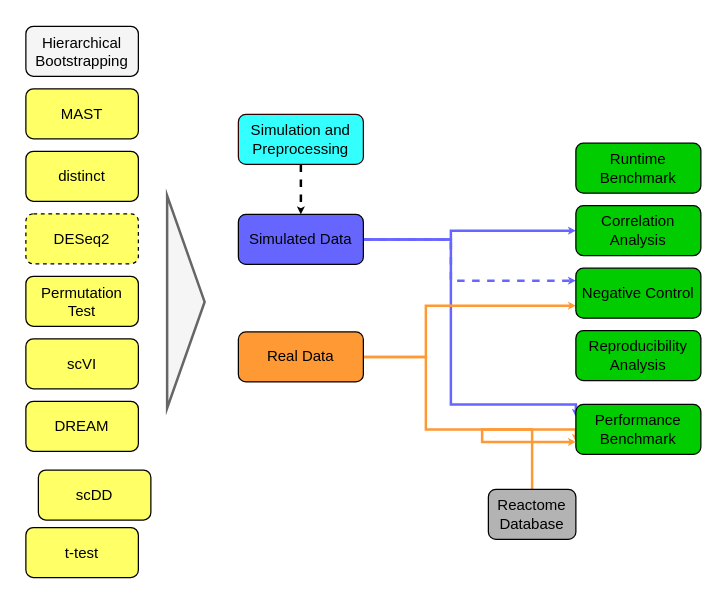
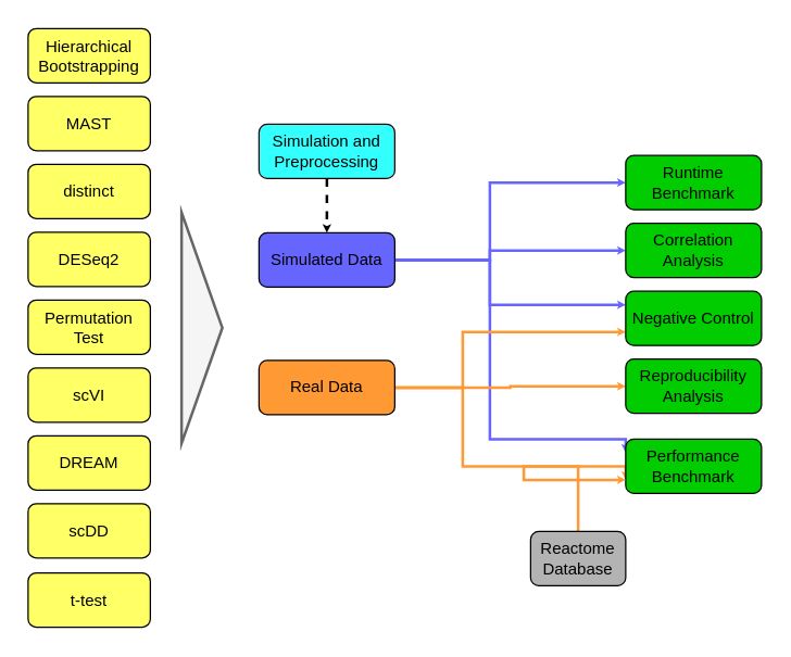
  <mxCell id="0" />
  <mxCell id="1" parent="0" />
- <mxCell id="2" value="DESeq2" style="rounded=1;whiteSpace=wrap;html=1;fontSize=12;glass=0;strokeWidth=1;shadow=0;fillColor=#FFFF66;dashed=1;" parent="1" vertex="1"><mxGeometry x="20" y="170.5" width="90" height="40" as="geometry" /></mxCell>
+ <mxCell id="2" value="DESeq2" style="rounded=1;whiteSpace=wrap;html=1;fontSize=12;glass=0;strokeWidth=1;shadow=0;fillColor=#FFFF66;" parent="1" vertex="1"><mxGeometry x="20" y="170.5" width="90" height="40" as="geometry" /></mxCell>
  <mxCell id="3" value="distinct" style="rounded=1;whiteSpace=wrap;html=1;fontSize=12;glass=0;strokeWidth=1;shadow=0;fillColor=#FFFF66;" parent="1" vertex="1"><mxGeometry x="20" y="120.5" width="90" height="40" as="geometry" /></mxCell>
  <mxCell id="4" value="MAST" style="rounded=1;whiteSpace=wrap;html=1;fontSize=12;glass=0;strokeWidth=1;shadow=0;fillColor=#FFFF66;" parent="1" vertex="1"><mxGeometry x="20" y="70.5" width="90" height="40" as="geometry" /></mxCell>
  <mxCell id="5" value="Permutation Test" style="rounded=1;whiteSpace=wrap;html=1;fontSize=12;glass=0;strokeWidth=1;shadow=0;fillColor=#FFFF66;" parent="1" vertex="1"><mxGeometry x="20" y="220.5" width="90" height="40" as="geometry" /></mxCell>
- <mxCell id="6" value="Hierarchical Bootstrapping" style="rounded=1;whiteSpace=wrap;html=1;fontSize=12;glass=0;strokeWidth=1;shadow=0;fillColor=#f5f5f5;" parent="1" vertex="1"><mxGeometry x="20" y="20.5" width="90" height="40" as="geometry" /></mxCell>
+ <mxCell id="6" value="Hierarchical Bootstrapping" style="rounded=1;whiteSpace=wrap;html=1;fontSize=12;glass=0;strokeWidth=1;shadow=0;fillColor=#FFFF66;" parent="1" vertex="1"><mxGeometry x="20" y="20.5" width="90" height="40" as="geometry" /></mxCell>
  <mxCell id="7" style="edgeStyle=orthogonalEdgeStyle;rounded=0;orthogonalLoop=1;jettySize=auto;html=1;entryX=0;entryY=0.25;entryDx=0;entryDy=0;strokeColor=#6666FF;endSize=0;strokeWidth=2;" parent="1" source="11" target="20" edge="1"><mxGeometry relative="1" as="geometry"><Array as="points"><mxPoint x="360" y="191" /><mxPoint x="360" y="323" /></Array></mxGeometry></mxCell>
- <mxCell id="8" style="edgeStyle=orthogonalEdgeStyle;rounded=0;orthogonalLoop=1;jettySize=auto;html=1;entryX=0;entryY=0.25;entryDx=0;entryDy=0;strokeColor=#6666FF;endSize=0;strokeWidth=2;dashed=1;" parent="1" source="11" target="25" edge="1"><mxGeometry relative="1" as="geometry"><Array as="points"><mxPoint x="360" y="191" /><mxPoint x="360" y="224" /></Array></mxGeometry></mxCell>
+ <mxCell id="8" style="edgeStyle=orthogonalEdgeStyle;rounded=0;orthogonalLoop=1;jettySize=auto;html=1;entryX=0;entryY=0.25;entryDx=0;entryDy=0;strokeColor=#6666FF;endSize=0;strokeWidth=2;" parent="1" source="11" target="25" edge="1"><mxGeometry relative="1" as="geometry"><Array as="points"><mxPoint x="360" y="191" /><mxPoint x="360" y="224" /></Array></mxGeometry></mxCell>
  <mxCell id="9" style="edgeStyle=orthogonalEdgeStyle;rounded=0;orthogonalLoop=1;jettySize=auto;html=1;entryX=0;entryY=0.5;entryDx=0;entryDy=0;strokeColor=#6666FF;endSize=0;strokeWidth=2;" parent="1" source="11" target="18" edge="1"><mxGeometry relative="1" as="geometry"><Array as="points"><mxPoint x="360" y="191" /><mxPoint x="360" y="184" /></Array></mxGeometry></mxCell>
+ <mxCell id="10" style="edgeStyle=orthogonalEdgeStyle;rounded=0;orthogonalLoop=1;jettySize=auto;html=1;entryX=0;entryY=0.5;entryDx=0;entryDy=0;strokeColor=#6666FF;endSize=0;strokeWidth=2;" parent="1" source="11" target="19" edge="1"><mxGeometry relative="1" as="geometry"><Array as="points"><mxPoint x="360" y="191" /><mxPoint x="360" y="134" /></Array></mxGeometry></mxCell>
  <mxCell id="11" value="Simulated Data" style="rounded=1;whiteSpace=wrap;html=1;fontSize=12;glass=0;strokeWidth=1;shadow=0;fillColor=#6666FF;" parent="1" vertex="1"><mxGeometry x="190" y="171" width="100" height="40" as="geometry" /></mxCell>
  <mxCell id="12" style="edgeStyle=orthogonalEdgeStyle;rounded=0;orthogonalLoop=1;jettySize=auto;html=1;entryX=0;entryY=0.75;entryDx=0;entryDy=0;strokeColor=#FF9933;endSize=0;strokeWidth=2;" parent="1" source="15" target="20" edge="1"><mxGeometry relative="1" as="geometry"><Array as="points"><mxPoint x="340" y="285" /><mxPoint x="340" y="343" /></Array></mxGeometry></mxCell>
  <mxCell id="13" style="edgeStyle=orthogonalEdgeStyle;rounded=0;orthogonalLoop=1;jettySize=auto;html=1;entryX=0;entryY=0.75;entryDx=0;entryDy=0;strokeColor=#FF9933;endSize=0;strokeWidth=2;" parent="1" source="15" target="25" edge="1"><mxGeometry relative="1" as="geometry"><Array as="points"><mxPoint x="340" y="285" /><mxPoint x="340" y="244" /></Array></mxGeometry></mxCell>
+ <mxCell id="14" style="edgeStyle=orthogonalEdgeStyle;rounded=0;orthogonalLoop=1;jettySize=auto;html=1;exitX=1;exitY=0.5;exitDx=0;exitDy=0;entryX=0;entryY=0.5;entryDx=0;entryDy=0;fillColor=#ffe6cc;strokeColor=#FF9933;strokeWidth=2;endSize=0;" edge="1" parent="1" source="15" target="27"><mxGeometry relative="1" as="geometry" /></mxCell>
  <mxCell id="15" value="Real Data" style="rounded=1;whiteSpace=wrap;html=1;fontSize=12;glass=0;strokeWidth=1;shadow=0;fillColor=#FF9933;" parent="1" vertex="1"><mxGeometry x="190" y="265" width="100" height="40" as="geometry" /></mxCell>
  <mxCell id="16" style="edgeStyle=orthogonalEdgeStyle;rounded=0;orthogonalLoop=1;jettySize=auto;html=1;entryX=0.5;entryY=0;entryDx=0;entryDy=0;endSize=0;strokeWidth=2;dashed=1;" parent="1" source="17" target="11" edge="1"><mxGeometry relative="1" as="geometry" /></mxCell>
  <mxCell id="17" value="Simulation and Preprocessing" style="rounded=1;whiteSpace=wrap;html=1;fontSize=12;glass=0;strokeWidth=1;shadow=0;fillColor=#33FFFF;strokeColor=#330000;" parent="1" vertex="1"><mxGeometry x="190" y="91" width="100" height="40" as="geometry" /></mxCell>
  <mxCell id="18" value="Correlation Analysis" style="rounded=1;whiteSpace=wrap;html=1;fontSize=12;glass=0;strokeWidth=1;shadow=0;fillColor=#00CC00;" parent="1" vertex="1"><mxGeometry x="460" y="164" width="100" height="40" as="geometry" /></mxCell>
  <mxCell id="19" value="Runtime Benchmark" style="rounded=1;whiteSpace=wrap;html=1;fontSize=12;glass=0;strokeWidth=1;shadow=0;fillColor=#00CC00;" parent="1" vertex="1"><mxGeometry x="460" y="114" width="100" height="40" as="geometry" /></mxCell>
  <mxCell id="20" value="Performance Benchmark" style="rounded=1;whiteSpace=wrap;html=1;fontSize=12;glass=0;strokeWidth=1;shadow=0;fillColor=#00CC00;" parent="1" vertex="1"><mxGeometry x="460" y="323" width="100" height="40" as="geometry" /></mxCell>
  <mxCell id="21" style="edgeStyle=orthogonalEdgeStyle;rounded=0;orthogonalLoop=1;jettySize=auto;html=1;entryX=0;entryY=0.75;entryDx=0;entryDy=0;strokeColor=#FF9933;strokeWidth=2;endSize=0;" parent="1" source="22" target="20" edge="1"><mxGeometry relative="1" as="geometry"><Array as="points"><mxPoint x="385" y="343" /></Array></mxGeometry></mxCell>
  <mxCell id="22" value="Reactome Database" style="rounded=1;whiteSpace=wrap;html=1;fontSize=12;glass=0;strokeWidth=1;shadow=0;fillColor=#B3B3B3;" parent="1" vertex="1"><mxGeometry x="390" y="391" width="70" height="40" as="geometry" /></mxCell>
  <mxCell id="23" value="scVI" style="rounded=1;whiteSpace=wrap;html=1;fontSize=12;glass=0;strokeWidth=1;shadow=0;fillColor=#FFFF66;" parent="1" vertex="1"><mxGeometry x="20" y="270.5" width="90" height="40" as="geometry" /></mxCell>
  <mxCell id="24" value="DREAM" style="rounded=1;whiteSpace=wrap;html=1;fontSize=12;glass=0;strokeWidth=1;shadow=0;fillColor=#FFFF66;" parent="1" vertex="1"><mxGeometry x="20" y="320.5" width="90" height="40" as="geometry" /></mxCell>
  <mxCell id="25" value="Negative Control" style="rounded=1;whiteSpace=wrap;html=1;fontSize=12;glass=0;strokeWidth=1;shadow=0;fillColor=#00CC00;" parent="1" vertex="1"><mxGeometry x="460" y="214" width="100" height="40" as="geometry" /></mxCell>
  <mxCell id="26" value="" style="triangle;whiteSpace=wrap;html=1;fillColor=#f5f5f5;strokeColor=#666666;fontColor=#333333;strokeWidth=2;" parent="1" vertex="1"><mxGeometry x="133" y="156" width="30" height="170" as="geometry" /></mxCell>
  <mxCell id="27" value="Reproducibility&lt;div&gt;Analysis&lt;/div&gt;" style="rounded=1;whiteSpace=wrap;html=1;fontSize=12;glass=0;strokeWidth=1;shadow=0;fillColor=#00CC00;" vertex="1" parent="1"><mxGeometry x="460" y="264" width="100" height="40" as="geometry" /></mxCell>
- <mxCell id="28" value="scDD" style="rounded=1;whiteSpace=wrap;html=1;fontSize=12;glass=0;strokeWidth=1;shadow=0;fillColor=#FFFF66;" vertex="1" parent="1"><mxGeometry x="30" y="375.5" width="90" height="40" as="geometry" /></mxCell>
+ <mxCell id="28" value="scDD" style="rounded=1;whiteSpace=wrap;html=1;fontSize=12;glass=0;strokeWidth=1;shadow=0;fillColor=#FFFF66;" vertex="1" parent="1"><mxGeometry x="20" y="370.5" width="90" height="40" as="geometry" /></mxCell>
  <mxCell id="29" value="t-test" style="rounded=1;whiteSpace=wrap;html=1;fontSize=12;glass=0;strokeWidth=1;shadow=0;fillColor=#FFFF66;" vertex="1" parent="1"><mxGeometry x="20" y="421.5" width="90" height="40" as="geometry" /></mxCell>
